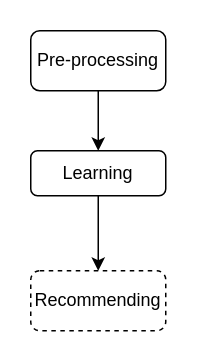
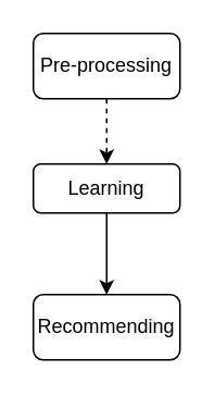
  <mxCell id="0" />
  <mxCell id="1" parent="0" />
  <mxCell id="2" value="Pre-processing" style="rounded=1;whiteSpace=wrap;html=1;" parent="1" vertex="1"><mxGeometry x="20" y="20" width="90" height="40" as="geometry" /></mxCell>
  <mxCell id="3" value="Learning" style="rounded=1;whiteSpace=wrap;html=1;" parent="1" vertex="1"><mxGeometry x="20" y="100" width="90" height="30" as="geometry" /></mxCell>
- <mxCell id="4" value="Recommending" style="rounded=1;whiteSpace=wrap;html=1;dashed=1;" parent="1" vertex="1"><mxGeometry x="20" y="180" width="90" height="40" as="geometry" /></mxCell>
- <mxCell id="5" value="" style="endArrow=classic;html=1;rounded=0;exitX=0.5;exitY=1;exitDx=0;exitDy=0;entryX=0.5;entryY=0;entryDx=0;entryDy=0;" parent="1" source="2" target="3" edge="1"><mxGeometry width="50" height="50" relative="1" as="geometry"><mxPoint x="-50" y="130" as="sourcePoint" /><mxPoint x="0" y="80" as="targetPoint" /></mxGeometry></mxCell>
+ <mxCell id="4" value="Recommending" style="rounded=1;whiteSpace=wrap;html=1;" parent="1" vertex="1"><mxGeometry x="20" y="180" width="90" height="40" as="geometry" /></mxCell>
+ <mxCell id="5" value="" style="endArrow=classic;html=1;rounded=0;exitX=0.5;exitY=1;exitDx=0;exitDy=0;entryX=0.5;entryY=0;entryDx=0;entryDy=0;dashed=1;" parent="1" source="2" target="3" edge="1"><mxGeometry width="50" height="50" relative="1" as="geometry"><mxPoint x="-50" y="130" as="sourcePoint" /><mxPoint x="0" y="80" as="targetPoint" /></mxGeometry></mxCell>
  <mxCell id="6" value="" style="endArrow=classic;html=1;rounded=0;exitX=0.5;exitY=1;exitDx=0;exitDy=0;entryX=0.5;entryY=0;entryDx=0;entryDy=0;" parent="1" source="3" target="4" edge="1"><mxGeometry width="50" height="50" relative="1" as="geometry"><mxPoint x="75" y="103" as="sourcePoint" /><mxPoint x="75" y="143" as="targetPoint" /></mxGeometry></mxCell>
